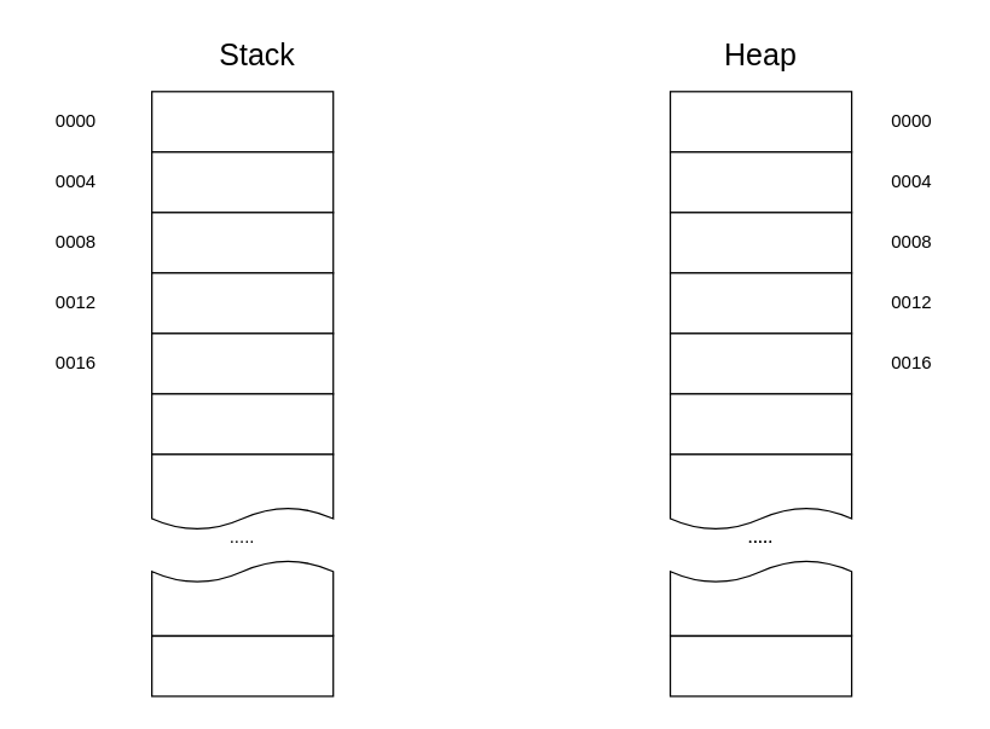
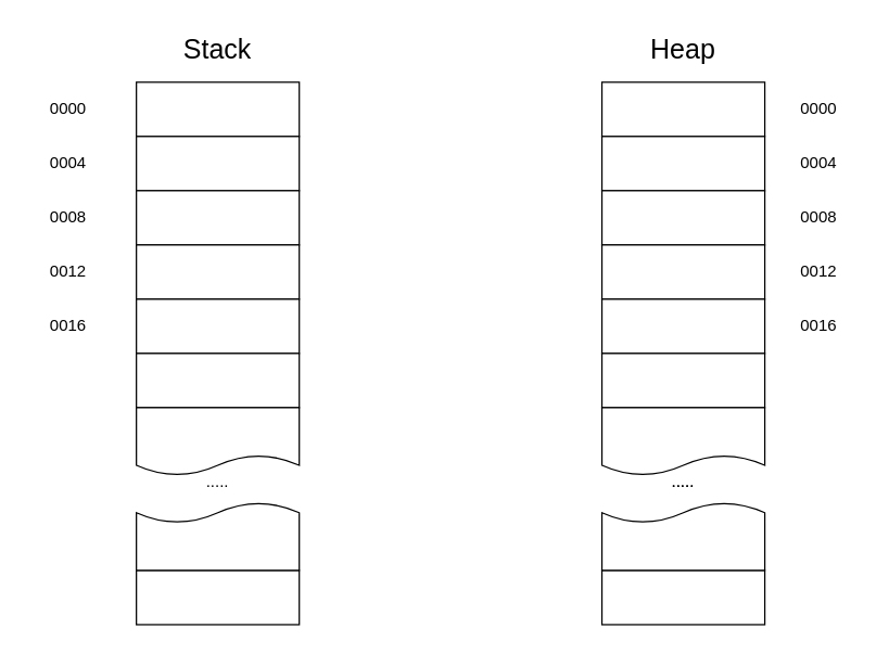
  <mxCell id="0" />
  <mxCell id="1" parent="0" />
  <mxCell id="2" value="" style="rounded=0;whiteSpace=wrap;html=1;movable=0;resizable=0;rotatable=0;deletable=0;editable=0;locked=1;connectable=0;" parent="1" vertex="1"><mxGeometry x="100" y="60" width="120" height="40" as="geometry" /></mxCell>
  <mxCell id="3" value="" style="rounded=0;whiteSpace=wrap;html=1;movable=0;resizable=0;rotatable=0;deletable=0;editable=0;locked=1;connectable=0;" parent="1" vertex="1"><mxGeometry x="100" y="100" width="120" height="40" as="geometry" /></mxCell>
  <mxCell id="4" value="" style="rounded=0;whiteSpace=wrap;html=1;movable=0;resizable=0;rotatable=0;deletable=0;editable=0;locked=1;connectable=0;" parent="1" vertex="1"><mxGeometry x="100" y="140" width="120" height="40" as="geometry" /></mxCell>
  <mxCell id="5" value="" style="rounded=0;whiteSpace=wrap;html=1;movable=0;resizable=0;rotatable=0;deletable=0;editable=0;locked=1;connectable=0;" parent="1" vertex="1"><mxGeometry x="100" y="180" width="120" height="40" as="geometry" /></mxCell>
  <mxCell id="6" value="" style="rounded=0;whiteSpace=wrap;html=1;movable=0;resizable=0;rotatable=0;deletable=0;editable=0;locked=1;connectable=0;" parent="1" vertex="1"><mxGeometry x="100" y="220" width="120" height="40" as="geometry" /></mxCell>
  <mxCell id="7" value="" style="rounded=0;whiteSpace=wrap;html=1;movable=0;resizable=0;rotatable=0;deletable=0;editable=0;locked=1;connectable=0;" parent="1" vertex="1"><mxGeometry x="100" y="260" width="120" height="40" as="geometry" /></mxCell>
  <mxCell id="8" value="" style="rounded=0;whiteSpace=wrap;html=1;movable=0;resizable=0;rotatable=0;deletable=0;editable=0;locked=1;connectable=0;" parent="1" vertex="1"><mxGeometry x="100" y="420" width="120" height="40" as="geometry" /></mxCell>
  <mxCell id="9" value="....." style="text;html=1;align=center;verticalAlign=middle;whiteSpace=wrap;rounded=0;movable=0;resizable=0;rotatable=0;deletable=0;editable=0;locked=1;connectable=0;" parent="1" vertex="1"><mxGeometry x="130" y="340" width="60" height="30" as="geometry" /></mxCell>
  <mxCell id="10" value="" style="rounded=0;whiteSpace=wrap;html=1;movable=0;resizable=0;rotatable=0;deletable=0;editable=0;locked=1;connectable=0;" parent="1" vertex="1"><mxGeometry x="443" y="60" width="120" height="40" as="geometry" /></mxCell>
  <mxCell id="11" value="" style="rounded=0;whiteSpace=wrap;html=1;movable=0;resizable=0;rotatable=0;deletable=0;editable=0;locked=1;connectable=0;" parent="1" vertex="1"><mxGeometry x="443" y="100" width="120" height="40" as="geometry" /></mxCell>
  <mxCell id="12" value="" style="rounded=0;whiteSpace=wrap;html=1;movable=0;resizable=0;rotatable=0;deletable=0;editable=0;locked=1;connectable=0;" parent="1" vertex="1"><mxGeometry x="443" y="140" width="120" height="40" as="geometry" /></mxCell>
  <mxCell id="13" value="" style="rounded=0;whiteSpace=wrap;html=1;movable=0;resizable=0;rotatable=0;deletable=0;editable=0;locked=1;connectable=0;" parent="1" vertex="1"><mxGeometry x="443" y="180" width="120" height="40" as="geometry" /></mxCell>
  <mxCell id="14" value="" style="rounded=0;whiteSpace=wrap;html=1;movable=0;resizable=0;rotatable=0;deletable=0;editable=0;locked=1;connectable=0;" parent="1" vertex="1"><mxGeometry x="443" y="220" width="120" height="40" as="geometry" /></mxCell>
  <mxCell id="15" value="" style="rounded=0;whiteSpace=wrap;html=1;movable=0;resizable=0;rotatable=0;deletable=0;editable=0;locked=1;connectable=0;" parent="1" vertex="1"><mxGeometry x="443" y="260" width="120" height="40" as="geometry" /></mxCell>
  <mxCell id="16" value="" style="rounded=0;whiteSpace=wrap;html=1;movable=0;resizable=0;rotatable=0;deletable=0;editable=0;locked=1;connectable=0;" parent="1" vertex="1"><mxGeometry x="443" y="420" width="120" height="40" as="geometry" /></mxCell>
  <mxCell id="17" value="....." style="text;html=1;align=center;verticalAlign=middle;whiteSpace=wrap;rounded=0;movable=0;resizable=0;rotatable=0;deletable=0;editable=0;locked=1;connectable=0;" parent="1" vertex="1"><mxGeometry x="473" y="340" width="60" height="30" as="geometry" /></mxCell>
- <mxCell id="18" value="&lt;font style=&quot;font-size: 20px;&quot;&gt;Stack&lt;/font&gt;" style="text;html=1;align=center;verticalAlign=middle;whiteSpace=wrap;rounded=0;movable=0;resizable=0;rotatable=0;deletable=0;editable=0;locked=1;connectable=0;" parent="1" vertex="1"><mxGeometry x="140" y="20" width="60" height="30" as="geometry" /></mxCell>
+ <mxCell id="18" value="&lt;font style=&quot;font-size: 20px;&quot;&gt;Stack&lt;/font&gt;" style="text;html=1;align=center;verticalAlign=middle;whiteSpace=wrap;rounded=0;movable=0;resizable=0;rotatable=0;deletable=0;editable=0;locked=1;connectable=0;" parent="1" vertex="1"><mxGeometry x="130" y="20" width="60" height="30" as="geometry" /></mxCell>
  <mxCell id="19" value="&lt;font style=&quot;font-size: 20px;&quot;&gt;Heap&lt;/font&gt;" style="text;html=1;align=center;verticalAlign=middle;whiteSpace=wrap;rounded=0;movable=0;resizable=0;rotatable=0;deletable=0;editable=0;locked=1;connectable=0;" parent="1" vertex="1"><mxGeometry x="473" y="20" width="60" height="30" as="geometry" /></mxCell>
  <mxCell id="20" value="0000" style="text;html=1;align=center;verticalAlign=middle;whiteSpace=wrap;rounded=0;movable=0;resizable=0;rotatable=0;deletable=0;editable=0;locked=1;connectable=0;" parent="1" vertex="1"><mxGeometry x="20" y="65" width="60" height="30" as="geometry" /></mxCell>
  <mxCell id="21" value="0004" style="text;html=1;align=center;verticalAlign=middle;whiteSpace=wrap;rounded=0;movable=0;resizable=0;rotatable=0;deletable=0;editable=0;locked=1;connectable=0;" parent="1" vertex="1"><mxGeometry x="20" y="105" width="60" height="30" as="geometry" /></mxCell>
  <mxCell id="22" value="0008" style="text;html=1;align=center;verticalAlign=middle;whiteSpace=wrap;rounded=0;movable=0;resizable=0;rotatable=0;deletable=0;editable=0;locked=1;connectable=0;" parent="1" vertex="1"><mxGeometry x="20" y="145" width="60" height="30" as="geometry" /></mxCell>
  <mxCell id="23" value="0012" style="text;html=1;align=center;verticalAlign=middle;whiteSpace=wrap;rounded=0;movable=0;resizable=0;rotatable=0;deletable=0;editable=0;locked=1;connectable=0;" parent="1" vertex="1"><mxGeometry x="20" y="185" width="60" height="30" as="geometry" /></mxCell>
  <mxCell id="24" value="0016" style="text;html=1;align=center;verticalAlign=middle;whiteSpace=wrap;rounded=0;movable=0;resizable=0;rotatable=0;deletable=0;editable=0;locked=1;connectable=0;" parent="1" vertex="1"><mxGeometry x="20" y="225" width="60" height="30" as="geometry" /></mxCell>
  <mxCell id="25" value="0000" style="text;html=1;align=center;verticalAlign=middle;whiteSpace=wrap;rounded=0;movable=0;resizable=0;rotatable=0;deletable=0;editable=0;locked=1;connectable=0;" parent="1" vertex="1"><mxGeometry x="573" y="65" width="60" height="30" as="geometry" /></mxCell>
  <mxCell id="26" value="0004" style="text;html=1;align=center;verticalAlign=middle;whiteSpace=wrap;rounded=0;movable=0;resizable=0;rotatable=0;deletable=0;editable=0;locked=1;connectable=0;" parent="1" vertex="1"><mxGeometry x="573" y="105" width="60" height="30" as="geometry" /></mxCell>
  <mxCell id="27" value="0008" style="text;html=1;align=center;verticalAlign=middle;whiteSpace=wrap;rounded=0;movable=0;resizable=0;rotatable=0;deletable=0;editable=0;locked=1;connectable=0;" parent="1" vertex="1"><mxGeometry x="573" y="145" width="60" height="30" as="geometry" /></mxCell>
  <mxCell id="28" value="0012" style="text;html=1;align=center;verticalAlign=middle;whiteSpace=wrap;rounded=0;movable=0;resizable=0;rotatable=0;deletable=0;editable=0;locked=1;connectable=0;" parent="1" vertex="1"><mxGeometry x="573" y="185" width="60" height="30" as="geometry" /></mxCell>
  <mxCell id="29" value="0016" style="text;html=1;align=center;verticalAlign=middle;whiteSpace=wrap;rounded=0;movable=0;resizable=0;rotatable=0;deletable=0;editable=0;locked=1;connectable=0;" parent="1" vertex="1"><mxGeometry x="573" y="225" width="60" height="30" as="geometry" /></mxCell>
  <mxCell id="30" value="" style="shape=document;whiteSpace=wrap;html=1;boundedLbl=1;movable=0;resizable=0;rotatable=0;deletable=0;editable=0;locked=1;connectable=0;" parent="1" vertex="1"><mxGeometry x="100" y="300" width="120" height="50" as="geometry" /></mxCell>
  <mxCell id="31" value="" style="shape=document;whiteSpace=wrap;html=1;boundedLbl=1;rotation=-180;movable=0;resizable=0;rotatable=0;deletable=0;editable=0;locked=1;connectable=0;" parent="1" vertex="1"><mxGeometry x="100" y="370" width="120" height="50" as="geometry" /></mxCell>
  <mxCell id="32" value="....." style="text;html=1;align=center;verticalAlign=middle;whiteSpace=wrap;rounded=0;movable=0;resizable=0;rotatable=0;deletable=0;editable=0;locked=1;connectable=0;" parent="1" vertex="1"><mxGeometry x="473" y="340" width="60" height="30" as="geometry" /></mxCell>
  <mxCell id="33" value="" style="shape=document;whiteSpace=wrap;html=1;boundedLbl=1;movable=0;resizable=0;rotatable=0;deletable=0;editable=0;locked=1;connectable=0;" parent="1" vertex="1"><mxGeometry x="443" y="300" width="120" height="50" as="geometry" /></mxCell>
  <mxCell id="34" value="" style="shape=document;whiteSpace=wrap;html=1;boundedLbl=1;rotation=-180;movable=0;resizable=0;rotatable=0;deletable=0;editable=0;locked=1;connectable=0;" parent="1" vertex="1"><mxGeometry x="443" y="370" width="120" height="50" as="geometry" /></mxCell>
